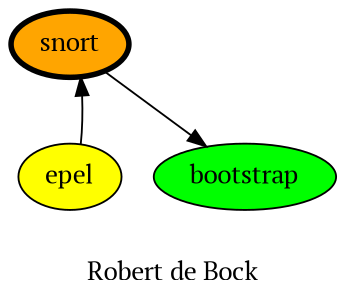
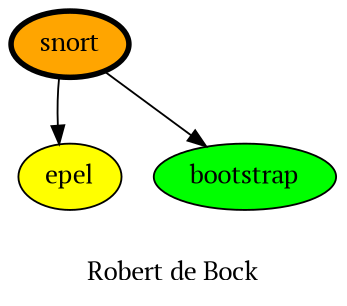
  digraph {
    fontname="PT Serif"
    label="Robert de Bock"
    node [fontname="PT Serif" style=filled]
    edge [fontname="PT Serif"]
    bootstrap [fillcolor=green]
    epel [fillcolor=yellow]
    snort [fillcolor=orange penwidth=3]
    snort -> bootstrap
-   epel -> snort
+   snort -> epel
  }
